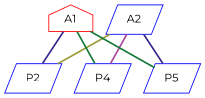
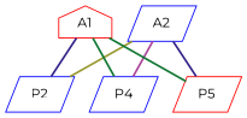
  graph {
    fontname=Montserrat
    rankdir=BT
    node [color=blue fontname=Montserrat shape=parallelogram]
    edge [color="#332288" fontname=Montserrat style=bold]
    A1 [color=red shape=house]
    P2
    A2
    P4
-   P5
+   P5 [color=red]
    P2 -- A1
    P2 -- A2 [color="#999933"]
    P4 -- A1 [color="#117733"]
    P4 -- A2 [color="#AA4499"]
    P5 -- A1 [color="#117733"]
    P5 -- A2
  }
